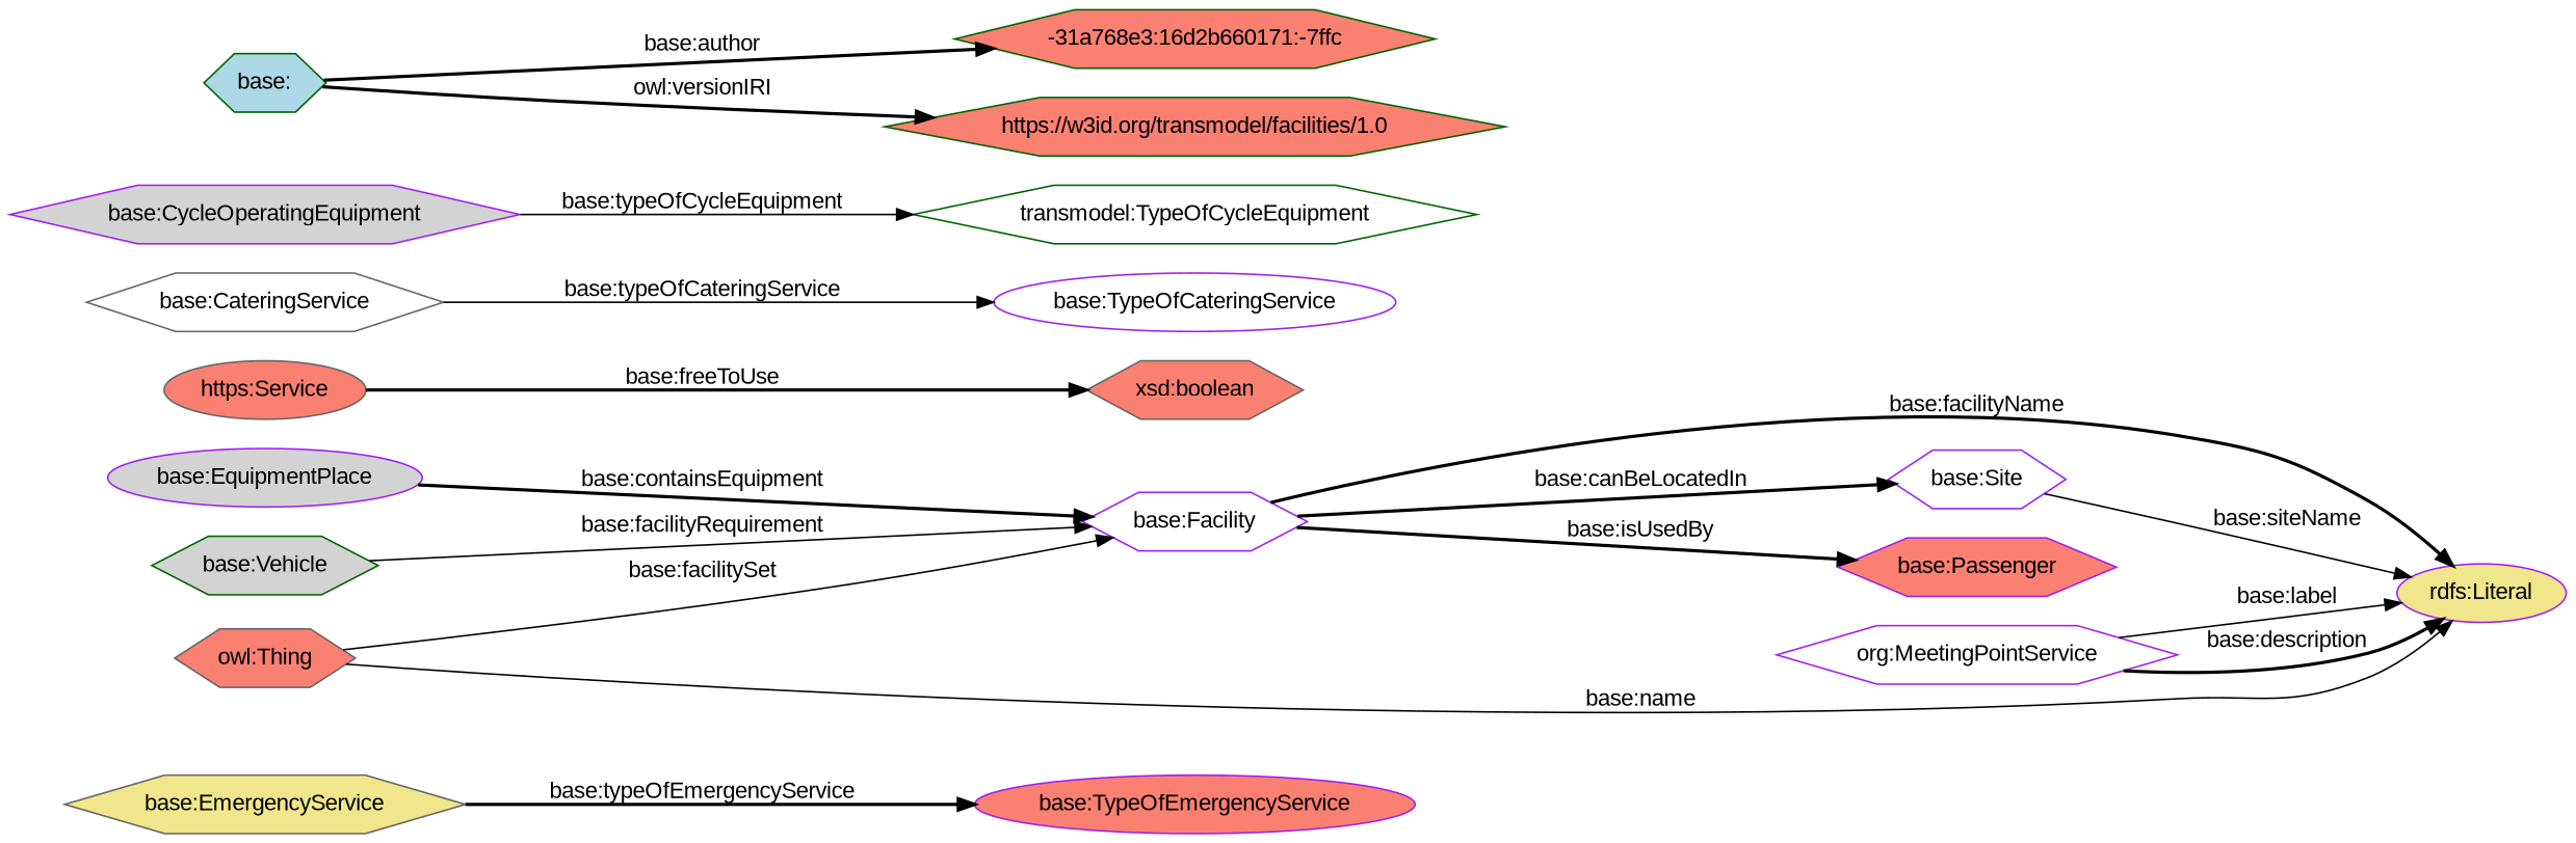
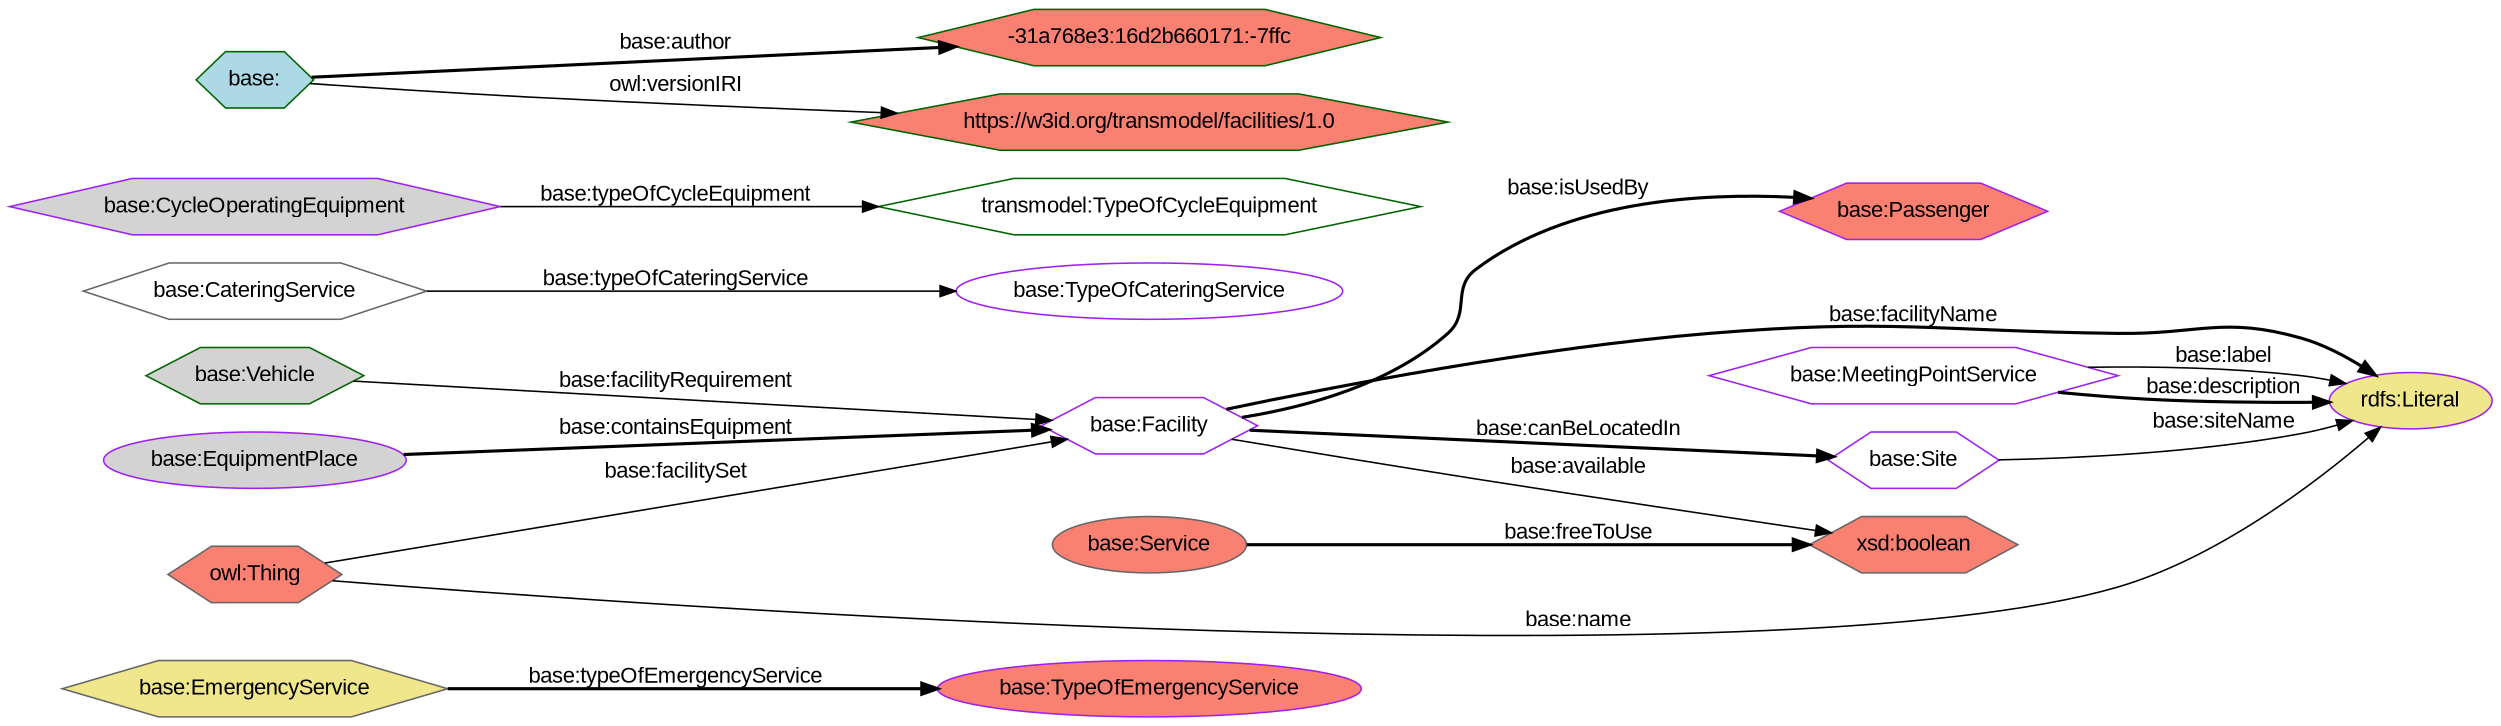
  digraph {
    fontname="Liberation Sans"
    rankdir=LR
    node [color=purple fillcolor=salmon fontname="Liberation Sans" shape=hexagon style=filled]
    edge [fontname="Liberation Sans" style=solid]
    "base:EmergencyService" [color=gray40 fillcolor=khaki]
    "base:TypeOfEmergencyService" [shape=ellipse]
    "base:Vehicle" [color=darkgreen fillcolor=lightgrey]
    "base:Facility" [fillcolor=white]
    "base:Site" [fillcolor=white]
    "base:Passenger"
    "xsd:boolean" [color=gray40]
    "rdfs:Literal" [fillcolor=khaki shape=ellipse]
    "base:CateringService" [color=gray40 fillcolor=white]
    "base:TypeOfCateringService" [fillcolor=white shape=ellipse]
-   "base:Service" [color=gray40 shape=ellipse label="https:Service"]
+   "base:Service" [color=gray40 shape=ellipse]
    "base:CycleOperatingEquipment" [fillcolor=lightgrey]
    n13 [color=darkgreen fillcolor=white label="transmodel:TypeOfCycleEquipment"]
    "base:EquipmentPlace" [fillcolor=lightgrey shape=ellipse]
-   "base:MeetingPointService" [fillcolor=white label="org:MeetingPointService"]
+   "base:MeetingPointService" [fillcolor=white]
    "base:" [color=darkgreen fillcolor=lightblue]
    "-31a768e3:16d2b660171:-7ffc" [color=darkgreen]
    "https://w3id.org/transmodel/facilities/1.0" [color=darkgreen]
    "owl:Thing" [color=gray40]
    "base:EmergencyService" -> "base:TypeOfEmergencyService" [label="base:typeOfEmergencyService" style=bold]
    "base:Vehicle" -> "base:Facility" [label="base:facilityRequirement"]
    "base:Facility" -> "base:Site" [label="base:canBeLocatedIn" style=bold]
    "base:Facility" -> "base:Passenger" [label="base:isUsedBy" style=bold]
+   "base:Facility" -> "xsd:boolean" [label="base:available"]
    "base:Facility" -> "rdfs:Literal" [label="base:facilityName" style=bold]
    "base:Site" -> "rdfs:Literal" [label="base:siteName"]
    "base:CateringService" -> "base:TypeOfCateringService" [label="base:typeOfCateringService"]
    "base:Service" -> "xsd:boolean" [label="base:freeToUse" style=bold]
    "base:CycleOperatingEquipment" -> n13 [label="base:typeOfCycleEquipment"]
    "base:EquipmentPlace" -> "base:Facility" [label="base:containsEquipment" style=bold]
    "base:MeetingPointService" -> "rdfs:Literal" [label="base:description" style=bold]
    "base:MeetingPointService" -> "rdfs:Literal" [label="base:label"]
    "base:" -> "-31a768e3:16d2b660171:-7ffc" [label="base:author" style=bold]
-   "base:" -> "https://w3id.org/transmodel/facilities/1.0" [label="owl:versionIRI" style=bold]
+   "base:" -> "https://w3id.org/transmodel/facilities/1.0" [label="owl:versionIRI"]
    "owl:Thing" -> "base:Facility" [label="base:facilitySet"]
    "owl:Thing" -> "rdfs:Literal" [label="base:name"]
  }
